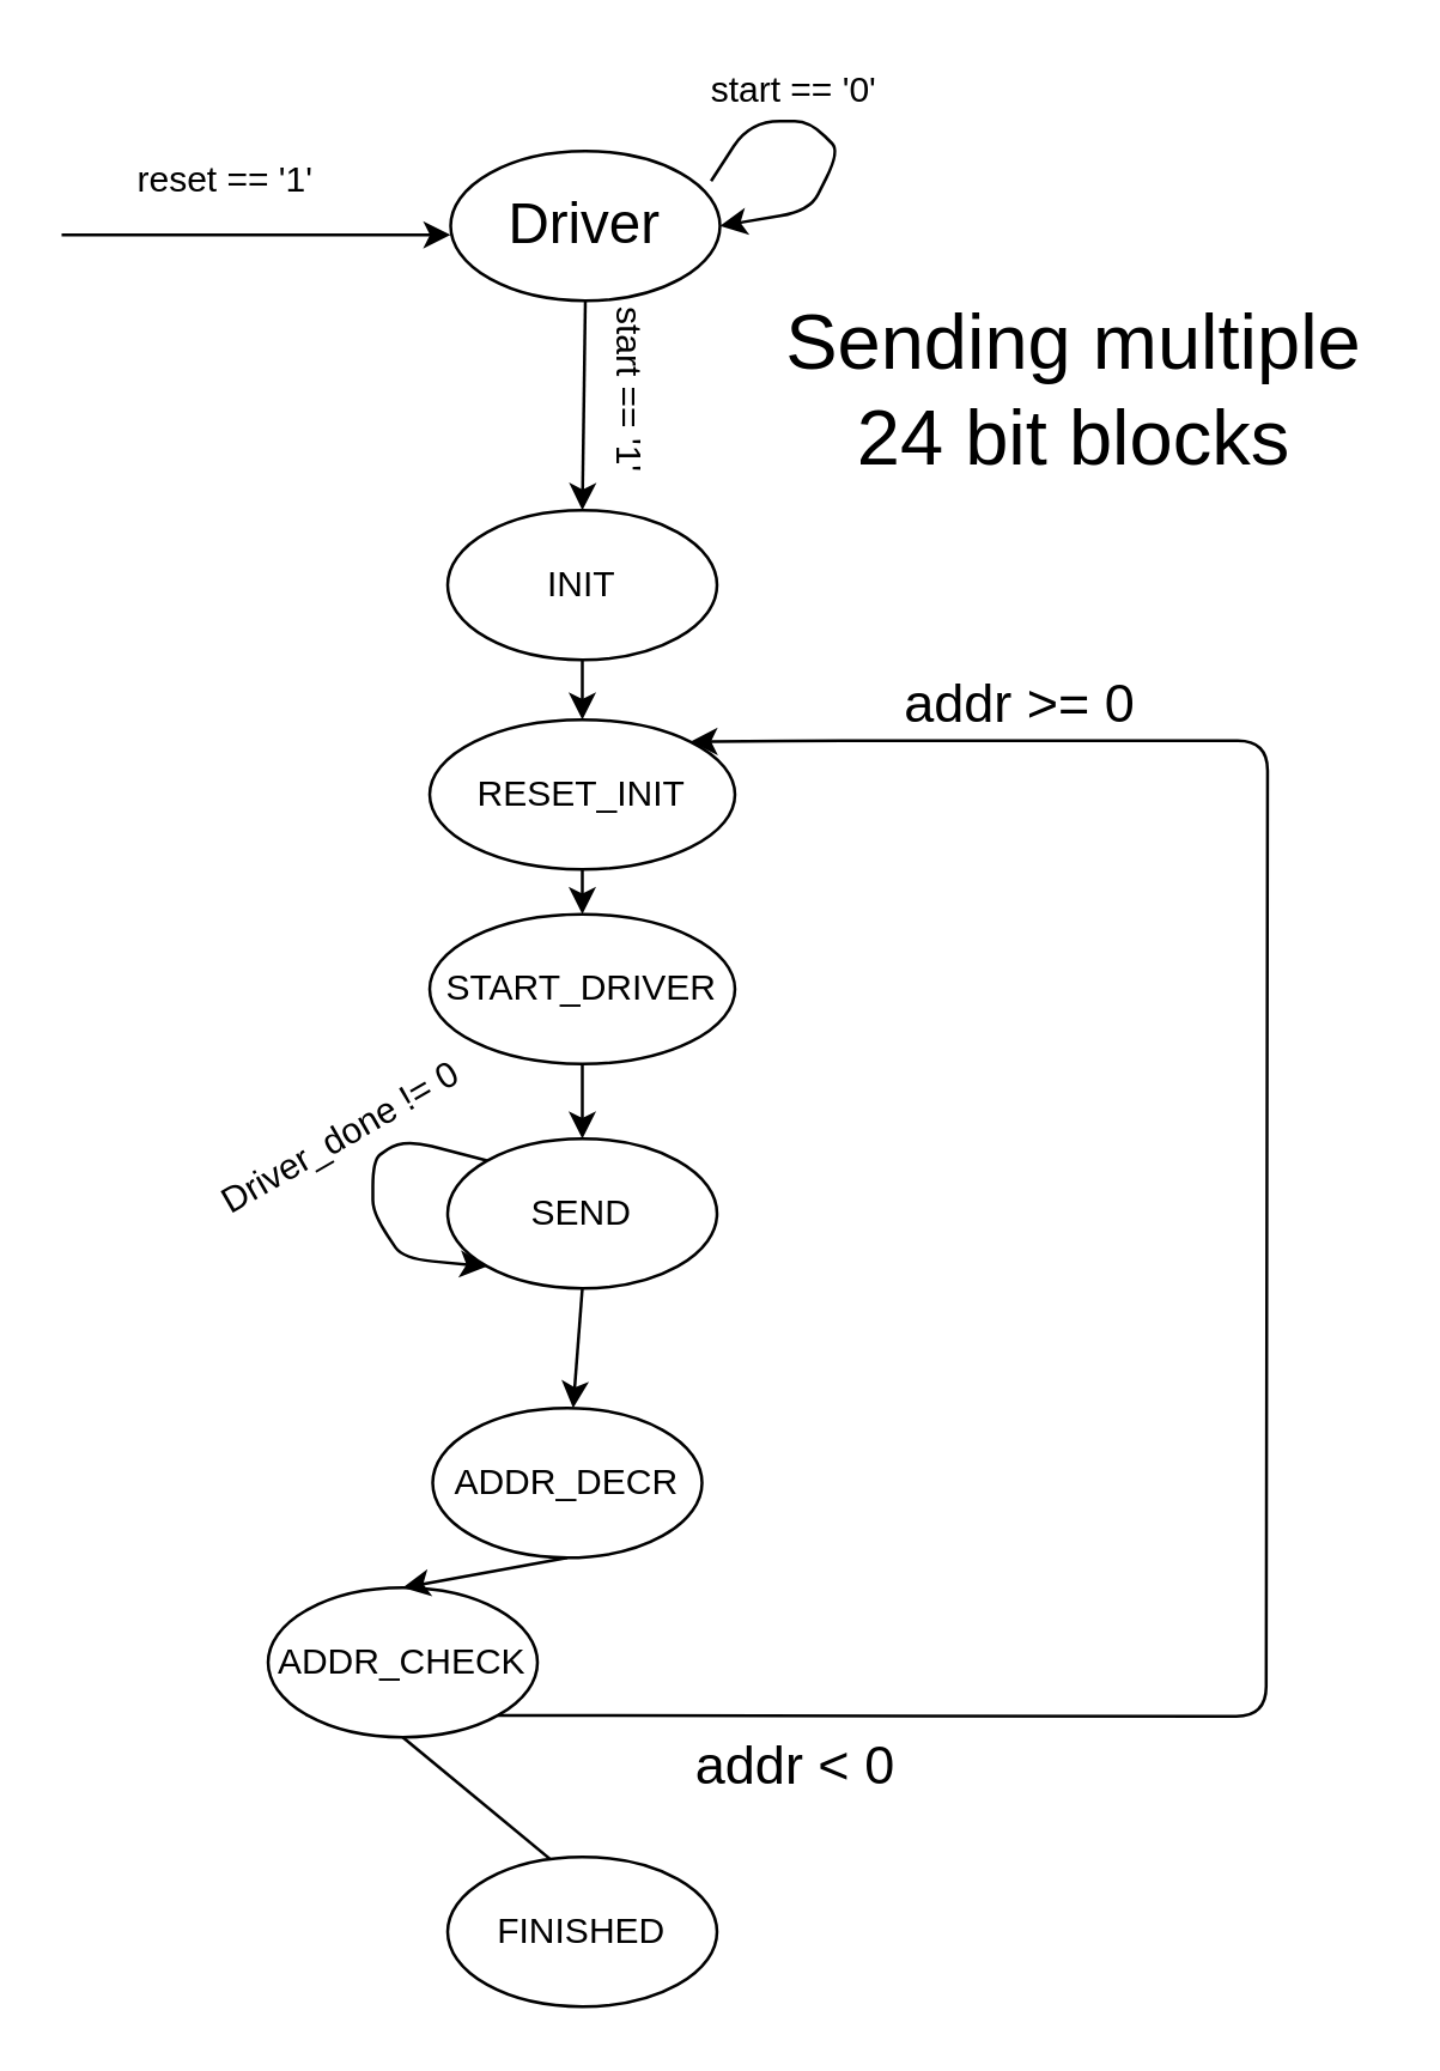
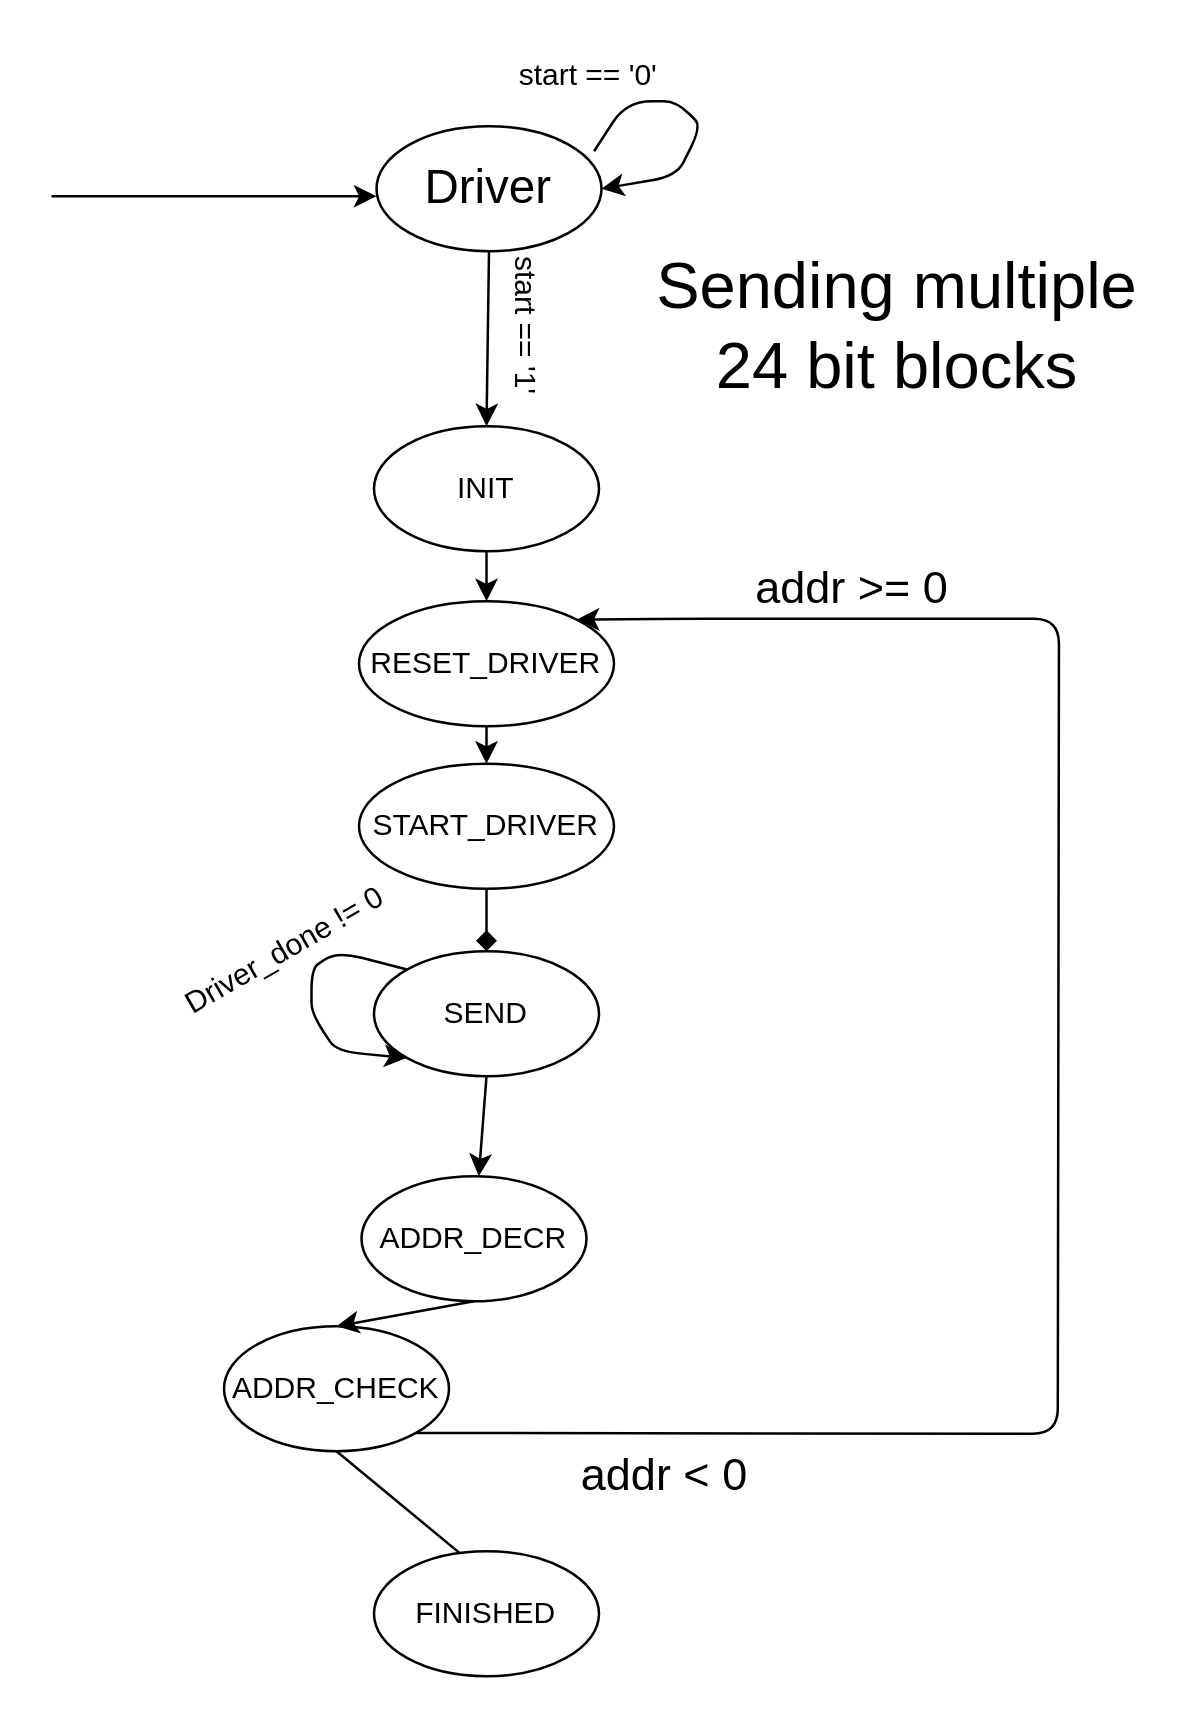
  <mxCell id="0" />
  <mxCell id="1" parent="0" />
  <mxCell id="2" value="&lt;font style=&quot;font-size: 19px&quot;&gt;Driver&lt;/font&gt;" style="ellipse;whiteSpace=wrap;html=1;" vertex="1" parent="1"><mxGeometry x="150" y="50" width="90" height="50" as="geometry" /></mxCell>
  <mxCell id="3" value="" style="endArrow=classic;html=1;exitX=0.967;exitY=0.2;exitDx=0;exitDy=0;exitPerimeter=0;entryX=1;entryY=0.5;entryDx=0;entryDy=0;" edge="1" parent="1" source="2" target="2"><mxGeometry width="50" height="50" relative="1" as="geometry"><mxPoint x="260" y="60" as="sourcePoint" /><mxPoint x="330" y="30" as="targetPoint" /><Array as="points"><mxPoint x="250" y="40" /><mxPoint x="270" y="40" /><mxPoint x="280" y="50" /><mxPoint x="270" y="70" /></Array></mxGeometry></mxCell>
- <mxCell id="4" value="start == '0'" style="text;html=1;strokeColor=none;fillColor=none;align=center;verticalAlign=middle;whiteSpace=wrap;rounded=0;" vertex="1" parent="1"><mxGeometry x="230" y="20" width="70" height="20" as="geometry" /></mxCell>
+ <mxCell id="4" value="start == '0'" style="text;html=1;strokeColor=none;fillColor=none;align=center;verticalAlign=middle;whiteSpace=wrap;rounded=0;" vertex="1" parent="1"><mxGeometry x="200" y="20" width="70" height="20" as="geometry" /></mxCell>
  <mxCell id="5" value="" style="endArrow=classic;html=1;exitX=0.5;exitY=1;exitDx=0;exitDy=0;entryX=0.5;entryY=0;entryDx=0;entryDy=0;" edge="1" parent="1" source="2" target="20"><mxGeometry width="50" height="50" relative="1" as="geometry"><mxPoint x="392.5" y="160" as="sourcePoint" /><mxPoint x="197.5" y="110" as="targetPoint" /></mxGeometry></mxCell>
  <mxCell id="6" value="start == '1'" style="text;html=1;strokeColor=none;fillColor=none;align=center;verticalAlign=middle;whiteSpace=wrap;rounded=0;rotation=90;direction=west;" vertex="1" parent="1"><mxGeometry x="180" y="120" width="60" height="20" as="geometry" /></mxCell>
  <mxCell id="7" value="" style="endArrow=classic;html=1;exitX=0.5;exitY=1;exitDx=0;exitDy=0;entryX=0.5;entryY=0;entryDx=0;entryDy=0;" edge="1" parent="1" source="20" target="25"><mxGeometry width="50" height="50" relative="1" as="geometry"><mxPoint x="188.5" y="160" as="sourcePoint" /><mxPoint x="194" y="175" as="targetPoint" /></mxGeometry></mxCell>
  <mxCell id="8" value="" style="endArrow=classic;html=1;entryX=0;entryY=0.66;entryDx=0;entryDy=0;entryPerimeter=0;" edge="1" parent="1"><mxGeometry width="50" height="50" relative="1" as="geometry"><mxPoint x="20" y="78" as="sourcePoint" /><mxPoint x="150" y="78" as="targetPoint" /></mxGeometry></mxCell>
- <mxCell id="9" value="reset == '1'" style="text;html=1;strokeColor=none;fillColor=none;align=center;verticalAlign=middle;whiteSpace=wrap;rounded=0;" vertex="1" parent="1"><mxGeometry x="40" y="50" width="70" height="20" as="geometry" /></mxCell>
  <mxCell id="10" value="SEND" style="ellipse;whiteSpace=wrap;html=1;" vertex="1" parent="1"><mxGeometry x="149" y="380" width="90" height="50" as="geometry" /></mxCell>
  <mxCell id="11" value="ADDR_DECR" style="ellipse;whiteSpace=wrap;html=1;" vertex="1" parent="1"><mxGeometry x="144" y="470" width="90" height="50" as="geometry" /></mxCell>
  <mxCell id="12" value="" style="endArrow=classic;html=1;exitX=0.5;exitY=1;exitDx=0;exitDy=0;" edge="1" parent="1" target="11"><mxGeometry width="50" height="50" relative="1" as="geometry"><mxPoint x="194" y="430" as="sourcePoint" /><mxPoint x="457.5" y="510" as="targetPoint" /></mxGeometry></mxCell>
  <mxCell id="13" value="" style="endArrow=classic;html=1;exitX=0;exitY=0;exitDx=0;exitDy=0;entryX=0;entryY=1;entryDx=0;entryDy=0;" edge="1" parent="1" source="10" target="10"><mxGeometry width="50" height="50" relative="1" as="geometry"><mxPoint x="54" y="500" as="sourcePoint" /><mxPoint x="104" y="450" as="targetPoint" /><Array as="points"><mxPoint x="134" y="380" /><mxPoint x="124" y="387" /><mxPoint x="124" y="405" /><mxPoint x="134" y="420" /></Array></mxGeometry></mxCell>
  <mxCell id="14" value="Driver_done != 0" style="text;html=1;strokeColor=none;fillColor=none;align=center;verticalAlign=middle;whiteSpace=wrap;rounded=0;rotation=-30;" vertex="1" parent="1"><mxGeometry x="65" y="370" width="97" height="20" as="geometry" /></mxCell>
  <mxCell id="15" value="ADDR_CHECK" style="ellipse;whiteSpace=wrap;html=1;" vertex="1" parent="1"><mxGeometry x="89" y="530" width="90" height="50" as="geometry" /></mxCell>
  <mxCell id="16" value="" style="endArrow=classic;html=1;exitX=0.5;exitY=1;exitDx=0;exitDy=0;entryX=0.5;entryY=0;entryDx=0;entryDy=0;" edge="1" parent="1" source="11" target="15"><mxGeometry width="50" height="50" relative="1" as="geometry"><mxPoint x="372.5" y="590" as="sourcePoint" /><mxPoint x="422.5" y="540" as="targetPoint" /><Array as="points" /></mxGeometry></mxCell>
  <mxCell id="17" value="" style="endArrow=classic;html=1;exitX=0.5;exitY=1;exitDx=0;exitDy=0;" edge="1" parent="1" source="15"><mxGeometry width="50" height="50" relative="1" as="geometry"><mxPoint x="332.5" y="620" as="sourcePoint" /><mxPoint x="194.5" y="630" as="targetPoint" /></mxGeometry></mxCell>
  <mxCell id="18" value="" style="endArrow=classic;html=1;entryX=1;entryY=0;entryDx=0;entryDy=0;exitX=1;exitY=1;exitDx=0;exitDy=0;" edge="1" parent="1" source="15" target="25"><mxGeometry width="50" height="50" relative="1" as="geometry"><mxPoint x="382.5" y="570" as="sourcePoint" /><mxPoint x="432.5" y="520" as="targetPoint" /><Array as="points"><mxPoint x="422.5" y="573" /><mxPoint x="423" y="247" /><mxPoint x="271" y="247" /></Array></mxGeometry></mxCell>
  <mxCell id="19" value="&lt;font style=&quot;font-size: 18px&quot;&gt;addr &amp;gt;= 0&lt;/font&gt;" style="text;html=1;strokeColor=none;fillColor=none;align=center;verticalAlign=middle;whiteSpace=wrap;rounded=0;rotation=0;" vertex="1" parent="1"><mxGeometry x="271" y="225" width="139" height="20" as="geometry" /></mxCell>
  <mxCell id="20" value="INIT" style="ellipse;whiteSpace=wrap;html=1;" vertex="1" parent="1"><mxGeometry x="149" y="170" width="90" height="50" as="geometry" /></mxCell>
  <mxCell id="21" value="FINISHED" style="ellipse;whiteSpace=wrap;html=1;" vertex="1" parent="1"><mxGeometry x="149" y="620" width="90" height="50" as="geometry" /></mxCell>
  <mxCell id="22" value="&lt;font style=&quot;font-size: 26px&quot;&gt;Sending multiple 24 bit blocks&lt;/font&gt;" style="text;html=1;strokeColor=none;fillColor=none;align=center;verticalAlign=middle;whiteSpace=wrap;rounded=0;" vertex="1" parent="1"><mxGeometry x="257.5" y="100" width="201" height="60" as="geometry" /></mxCell>
  <mxCell id="23" value="&lt;font style=&quot;font-size: 18px&quot;&gt;addr &amp;lt; 0&lt;/font&gt;" style="text;html=1;strokeColor=none;fillColor=none;align=center;verticalAlign=middle;whiteSpace=wrap;rounded=0;rotation=0;" vertex="1" parent="1"><mxGeometry x="195.5" y="580" width="139" height="20" as="geometry" /></mxCell>
  <mxCell id="24" value="START_DRIVER" style="ellipse;whiteSpace=wrap;html=1;" vertex="1" parent="1"><mxGeometry x="143" y="305" width="102" height="50" as="geometry" /></mxCell>
- <mxCell id="25" value="RESET_INIT" style="ellipse;whiteSpace=wrap;html=1;" vertex="1" parent="1"><mxGeometry x="143" y="240" width="102" height="50" as="geometry" /></mxCell>
- <mxCell id="26" value="" style="endArrow=classic;html=1;exitX=0.5;exitY=1;exitDx=0;exitDy=0;entryX=0.5;entryY=0;entryDx=0;entryDy=0;" edge="1" parent="1" source="24" target="10"><mxGeometry width="50" height="50" relative="1" as="geometry"><mxPoint x="159" y="210" as="sourcePoint" /><mxPoint x="90" y="240" as="targetPoint" /><Array as="points" /></mxGeometry></mxCell>
+ <mxCell id="25" value="RESET_DRIVER" style="ellipse;whiteSpace=wrap;html=1;" vertex="1" parent="1"><mxGeometry x="143" y="240" width="102" height="50" as="geometry" /></mxCell>
+ <mxCell id="26" value="" style="endArrow=diamond;html=1;exitX=0.5;exitY=1;exitDx=0;exitDy=0;entryX=0.5;entryY=0;entryDx=0;entryDy=0;" edge="1" parent="1" source="24" target="10"><mxGeometry width="50" height="50" relative="1" as="geometry"><mxPoint x="159" y="210" as="sourcePoint" /><mxPoint x="90" y="240" as="targetPoint" /><Array as="points" /></mxGeometry></mxCell>
  <mxCell id="27" value="" style="endArrow=classic;html=1;exitX=0.5;exitY=1;exitDx=0;exitDy=0;entryX=0.5;entryY=0;entryDx=0;entryDy=0;" edge="1" parent="1" source="25" target="24"><mxGeometry width="50" height="50" relative="1" as="geometry"><mxPoint x="204" y="440" as="sourcePoint" /><mxPoint x="204" y="470" as="targetPoint" /></mxGeometry></mxCell>
